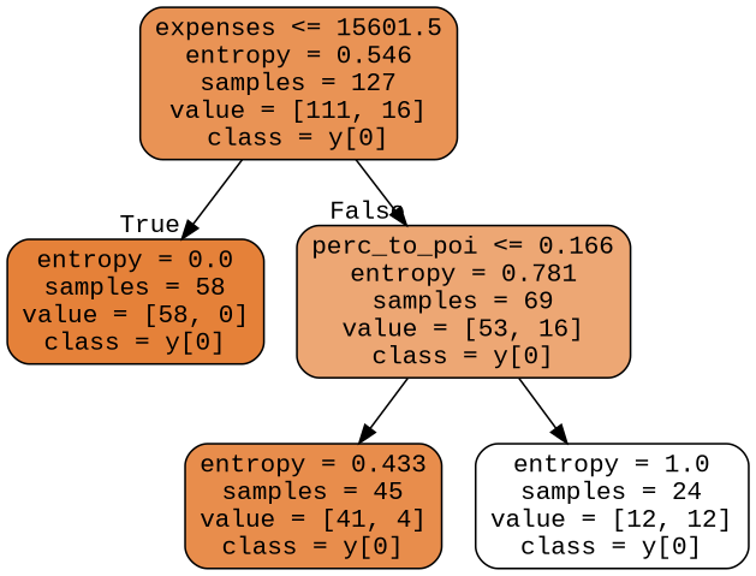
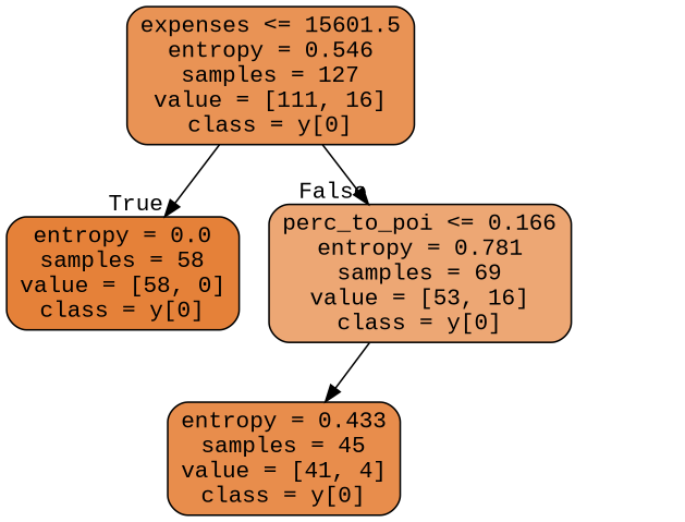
  digraph {
    fontname="Liberation Mono"
    node [color=black fontname="Liberation Mono" shape=box style="filled, rounded"]
    edge [fontname="Liberation Mono"]
    n1 [fillcolor="#e58139da" label="expenses <= 15601.5\nentropy = 0.546\nsamples = 127\nvalue = [111, 16]\nclass = y[0]"]
    n2 [fillcolor="#e58139ff" label="entropy = 0.0\nsamples = 58\nvalue = [58, 0]\nclass = y[0]"]
    n3 [fillcolor="#e58139b2" label="perc_to_poi <= 0.166\nentropy = 0.781\nsamples = 69\nvalue = [53, 16]\nclass = y[0]"]
    n4 [fillcolor="#e58139e6" label="entropy = 0.433\nsamples = 45\nvalue = [41, 4]\nclass = y[0]"]
-   n5 [fillcolor="#e5813900" label="entropy = 1.0\nsamples = 24\nvalue = [12, 12]\nclass = y[0]"]
    n1 -> n2 [headlabel=True labelangle=45 labeldistance=2.5]
    n1 -> n3 [headlabel=False labelangle=-45 labeldistance=2.5]
    n3 -> n4
-   n3 -> n5
  }
